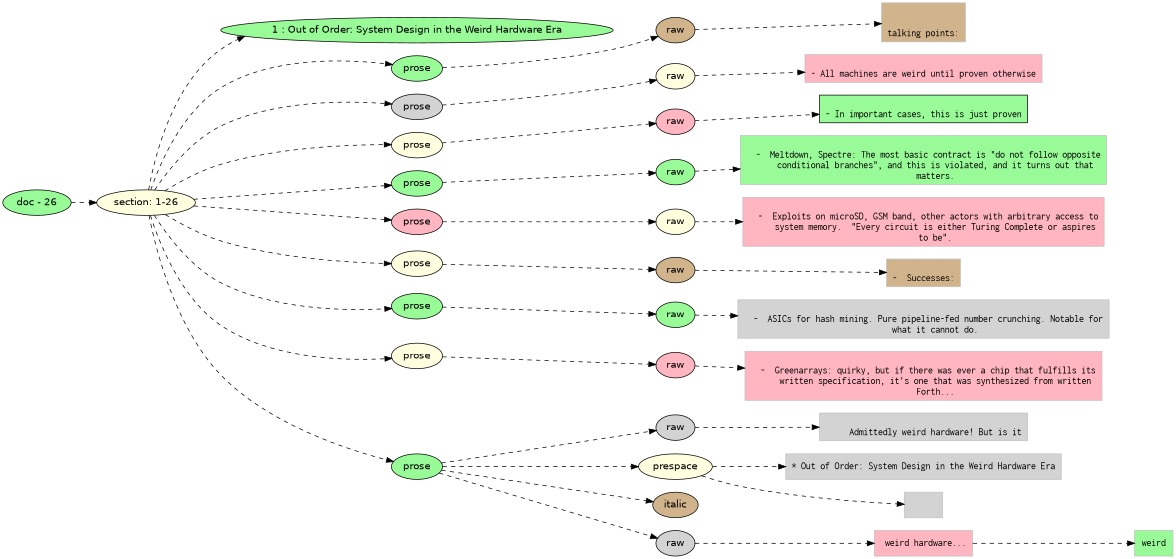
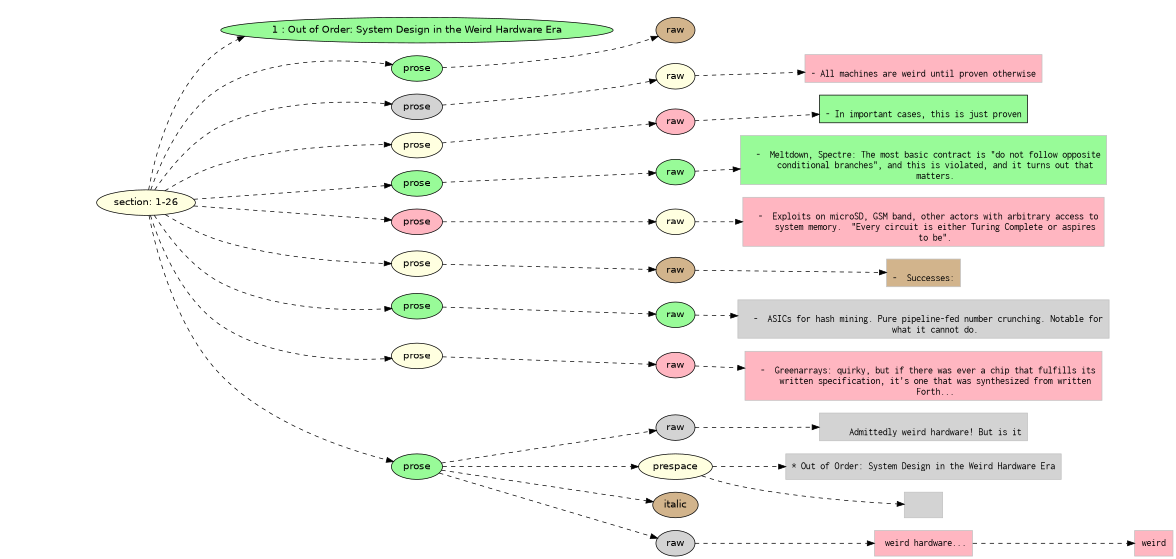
  digraph {
    rankdir=LR
    node [fillcolor=palegreen fontname=Helvetica style=filled]
    edge [style=dashed]
    n1 [fillcolor=lightyellow label="section: 1-26"]
    n2 [label="1 : Out of Order: System Design in the Weird Hardware Era"]
    n3 [label=prose]
    n4 [fillcolor=lightgrey label=prose]
    n5 [fillcolor=lightyellow label=prose]
    n6 [label=prose]
    n7 [fillcolor=lightpink label=prose]
    n8 [fillcolor=lightyellow label=prose]
    n9 [label=prose]
    n10 [fillcolor=lightyellow label=prose]
    n11 [label=prose]
    n12 [fillcolor=tan label=raw]
    n13 [fillcolor=lightyellow label=raw]
    n14 [fillcolor=lightpink label=raw]
    n15 [label=raw]
    n16 [fillcolor=lightyellow label=raw]
    n17 [fillcolor=tan label=raw]
    n18 [label=raw]
    n19 [fillcolor=lightpink label=raw]
    n20 [fillcolor=lightgrey label=raw]
    n21 [fillcolor=lightyellow label=prespace]
    n22 [fillcolor=tan label=italic]
    n23 [fillcolor=lightgrey label=raw]
-   n24 [color=Gray fillcolor=tan fontname=Inconsolata label="\n\ntalking points:\n" shape=rectangle]
    n25 [color=Gray fillcolor=lightpink fontname=Inconsolata label="\n- All machines are weird until proven otherwise\n" shape=rectangle]
    n26 [color=black fontname=Inconsolata label="\n- In important cases, this is just proven\n" shape=rectangle]
    n27 [color=Gray fontname=Inconsolata label="\n  -  Meltdown, Spectre: The most basic contract is \"do not follow opposite\n     conditional branches\", and this is violated, and it turns out that\n     matters.\n" shape=rectangle]
    n28 [color=Gray fillcolor=lightpink fontname=Inconsolata label="\n  -  Exploits on microSD, GSM band, other actors with arbitrary access to\n     system memory.  \"Every circuit is either Turing Complete or aspires\n     to be\".\n" shape=rectangle]
    n29 [color=Gray fillcolor=tan fontname=Inconsolata label="\n-  Successes:\n" shape=rectangle]
    n30 [color=Gray fillcolor=lightgrey fontname=Inconsolata label="\n  -  ASICs for hash mining. Pure pipeline-fed number crunching. Notable for\n     what it cannot do.\n" shape=rectangle]
    n31 [color=Gray fillcolor=lightpink fontname=Inconsolata label="\n  -  Greenarrays: quirky, but if there was ever a chip that fulfills its\n     written specification, it's one that was synthesized from written\n     Forth...\n" shape=rectangle]
    n32 [color=Gray fillcolor=lightgrey fontname=Inconsolata label="\n     Admittedly weird hardware! But is it" shape=rectangle]
    n33 [color=Gray fillcolor=lightgrey fontname=Inconsolata label="* Out of Order: System Design in the Weird Hardware Era" shape=rectangle]
    n34 [color=Gray fillcolor=lightgrey fontname=Inconsolata label=" " shape=rectangle]
    n35 [color=Gray fillcolor=lightpink fontname=Inconsolata label=" weird hardware..." shape=rectangle]
-   n36 [label="doc - 26"]
-   n37 [color=Gray fontname=Inconsolata label=weird shape=rectangle]
+   n37 [color=Gray fillcolor=lightpink fontname=Inconsolata label=weird shape=rectangle]
    subgraph sub_1 {
      rank=same
      n1
    }
    subgraph sub_2 {
      rank=same
      n2
      n3
      n4
      n5
      n6
      n7
      n8
      n9
      n10
      n11
    }
    subgraph sub_3 {
      rank=same
      n12
    }
    subgraph sub_4 {
      rank=same
      n13
    }
    subgraph sub_5 {
      rank=same
      n14
    }
    subgraph sub_6 {
      rank=same
      n15
    }
    subgraph sub_7 {
      rank=same
      n16
    }
    subgraph sub_8 {
      rank=same
      n17
    }
    subgraph sub_9 {
      rank=same
      n18
    }
    subgraph sub_10 {
      rank=same
      n19
    }
    subgraph sub_11 {
      rank=same
      n20
      n21
      n22
      n23
    }
    n1 -> n2
    n1 -> n3
    n1 -> n4
    n1 -> n5
    n1 -> n6
    n1 -> n7
    n1 -> n8
    n1 -> n9
    n1 -> n10
    n1 -> n11
    n3 -> n12
    n4 -> n13
    n5 -> n14
    n6 -> n15
    n7 -> n16
    n8 -> n17
    n9 -> n18
    n10 -> n19
    n11 -> n20
    n11 -> n21
    n11 -> n22
    n11 -> n23
-   n12 -> n24
    n13 -> n25
    n14 -> n26
    n15 -> n27
    n16 -> n28
    n17 -> n29
    n18 -> n30
    n19 -> n31
    n20 -> n32
    n21 -> n33
    n21 -> n34
    n23 -> n35
    n35 -> n37
-   n36 -> n1
  }
